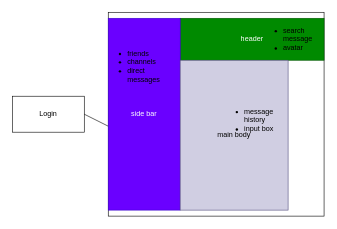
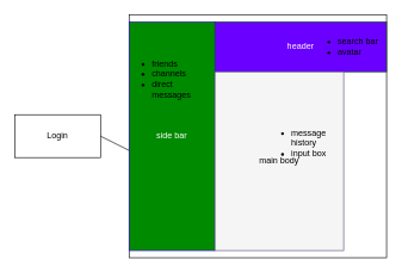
  <mxCell id="0" />
  <mxCell id="1" parent="0" />
  <mxCell id="2" value="Login" style="rounded=0;whiteSpace=wrap;html=1;" parent="1" vertex="1"><mxGeometry x="20" y="160" width="120" height="60" as="geometry" /></mxCell>
  <mxCell id="3" value="" style="endArrow=classic;html=1;exitX=1;exitY=0.5;exitDx=0;exitDy=0;" parent="1" source="2" edge="1"><mxGeometry width="50" height="50" relative="1" as="geometry"><mxPoint x="290" y="280" as="sourcePoint" /><mxPoint x="200" y="220" as="targetPoint" /><Array as="points" /></mxGeometry></mxCell>
  <mxCell id="4" value="home page&amp;nbsp;" style="rounded=0;whiteSpace=wrap;html=1;" parent="1" vertex="1"><mxGeometry x="180" width="360" height="340" as="geometry" y="20" /></mxCell>
- <mxCell id="5" value="header" style="rounded=0;whiteSpace=wrap;html=1;fillColor=#008a00;fontColor=#ffffff;strokeColor=#005700;" parent="1" vertex="1"><mxGeometry x="300" y="30" width="240" height="70" as="geometry" /></mxCell>
- <mxCell id="6" value="side bar" style="rounded=0;whiteSpace=wrap;html=1;fillColor=#6a00ff;fontColor=#ffffff;strokeColor=#3700CC;" parent="1" vertex="1"><mxGeometry x="180" y="30" width="120" height="320" as="geometry" /></mxCell>
- <mxCell id="7" value="main body" style="rounded=0;whiteSpace=wrap;html=1;fillColor=#d0cee2;strokeColor=#56517e;fontColor=#000000;" parent="1" vertex="1"><mxGeometry x="300" y="100" width="180" height="250" as="geometry" /></mxCell>
- <mxCell id="8" value="&lt;ul&gt;&lt;li&gt;search message&lt;/li&gt;&lt;li&gt;avatar&lt;/li&gt;&lt;/ul&gt;" style="text;strokeColor=none;fillColor=none;html=1;whiteSpace=wrap;verticalAlign=middle;overflow=hidden;" parent="1" vertex="1"><mxGeometry x="430" y="25" width="100" height="80" as="geometry" /></mxCell>
+ <mxCell id="5" value="header" style="rounded=0;whiteSpace=wrap;html=1;fillColor=#6a00ff;fontColor=#ffffff;strokeColor=#005700;" parent="1" vertex="1"><mxGeometry x="300" y="30" width="240" height="70" as="geometry" /></mxCell>
+ <mxCell id="6" value="side bar" style="rounded=0;whiteSpace=wrap;html=1;fillColor=#008a00;fontColor=#ffffff;strokeColor=#3700CC;" parent="1" vertex="1"><mxGeometry x="180" y="30" width="120" height="320" as="geometry" /></mxCell>
+ <mxCell id="7" value="main body" style="rounded=0;whiteSpace=wrap;html=1;fillColor=#f5f5f5;strokeColor=#56517e;fontColor=#000000;" parent="1" vertex="1"><mxGeometry x="300" y="100" width="180" height="250" as="geometry" /></mxCell>
+ <mxCell id="8" value="&lt;ul&gt;&lt;li&gt;search bar&lt;/li&gt;&lt;li&gt;avatar&lt;/li&gt;&lt;/ul&gt;" style="text;strokeColor=none;fillColor=none;html=1;whiteSpace=wrap;verticalAlign=middle;overflow=hidden;" parent="1" vertex="1"><mxGeometry x="430" y="25" width="100" height="80" as="geometry" /></mxCell>
  <mxCell id="9" value="&lt;ul&gt;&lt;li&gt;friends&lt;/li&gt;&lt;li&gt;channels&lt;/li&gt;&lt;li&gt;direct messages&lt;/li&gt;&lt;/ul&gt;" style="text;strokeColor=none;fillColor=none;html=1;whiteSpace=wrap;verticalAlign=middle;overflow=hidden;" parent="1" vertex="1"><mxGeometry x="170" y="60" width="100" height="100" as="geometry" /></mxCell>
  <mxCell id="10" value="&lt;ul&gt;&lt;li&gt;message history&lt;/li&gt;&lt;li&gt;input box&lt;/li&gt;&lt;/ul&gt;" style="text;strokeColor=none;fillColor=none;html=1;whiteSpace=wrap;verticalAlign=middle;overflow=hidden;fontColor=#000000;" parent="1" vertex="1"><mxGeometry x="365" y="160" width="100" height="80" as="geometry" /></mxCell>
